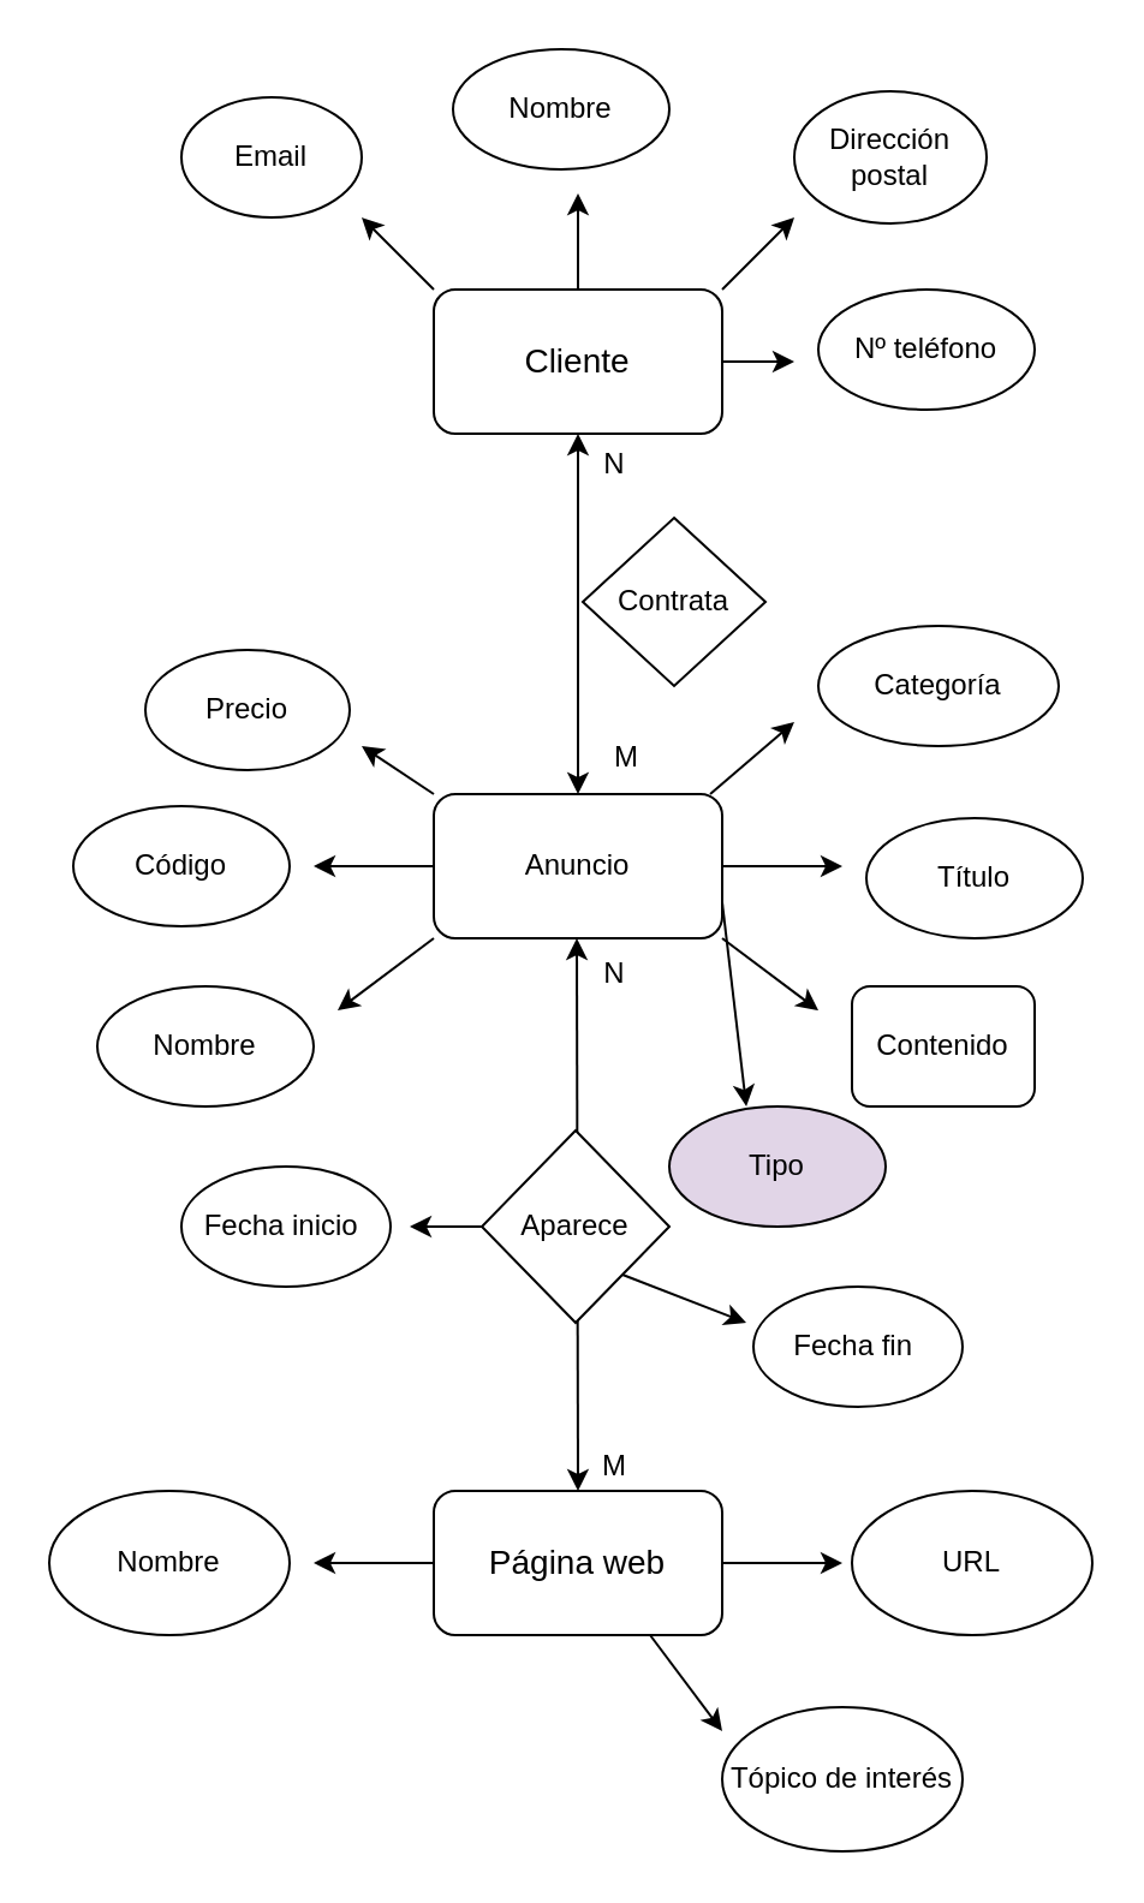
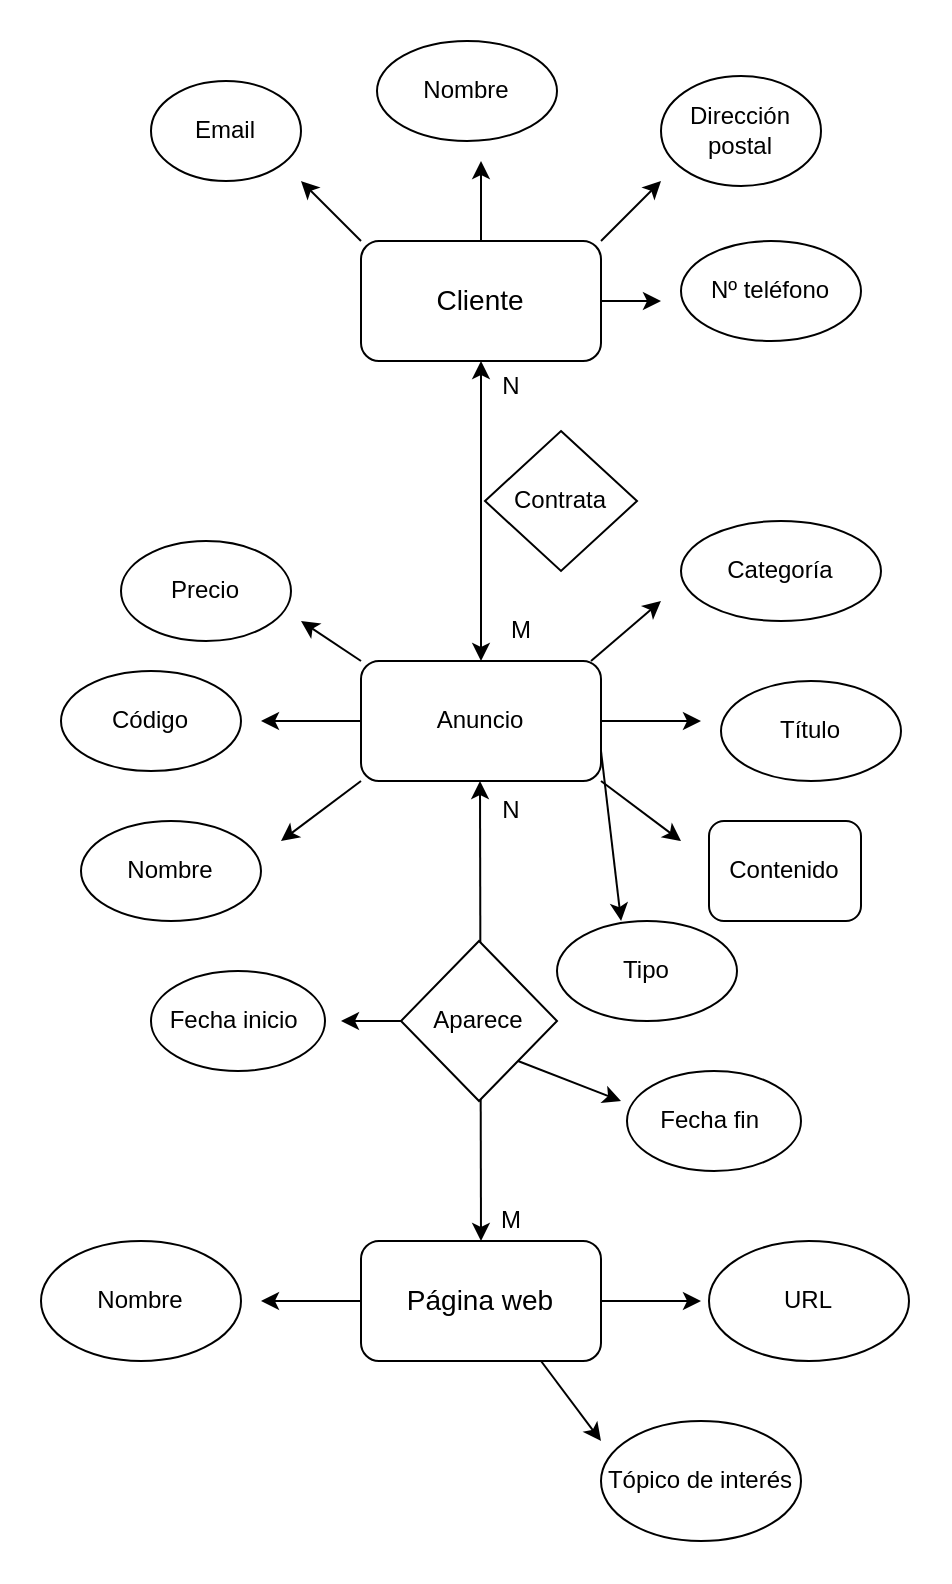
  <mxCell id="0" />
  <mxCell id="1" parent="0" />
  <mxCell id="2" style="edgeStyle=none;html=1;exitX=0;exitY=0;exitDx=0;exitDy=0;" edge="1" parent="1" source="6"><mxGeometry relative="1" as="geometry"><mxPoint x="150" y="90" as="targetPoint" /></mxGeometry></mxCell>
  <mxCell id="3" style="edgeStyle=none;html=1;exitX=0.5;exitY=0;exitDx=0;exitDy=0;" edge="1" parent="1" source="6"><mxGeometry relative="1" as="geometry"><mxPoint x="240" y="80" as="targetPoint" /></mxGeometry></mxCell>
  <mxCell id="4" style="edgeStyle=none;html=1;exitX=1;exitY=0;exitDx=0;exitDy=0;" edge="1" parent="1" source="6"><mxGeometry relative="1" as="geometry"><mxPoint x="330" y="90" as="targetPoint" /></mxGeometry></mxCell>
  <mxCell id="5" style="edgeStyle=none;html=1;exitX=1;exitY=0.5;exitDx=0;exitDy=0;" edge="1" parent="1" source="6"><mxGeometry relative="1" as="geometry"><mxPoint x="330" y="150" as="targetPoint" /></mxGeometry></mxCell>
  <mxCell id="6" value="&lt;font style=&quot;font-size: 14px;&quot;&gt;Cliente&lt;/font&gt;" style="rounded=1;whiteSpace=wrap;html=1;" vertex="1" parent="1"><mxGeometry x="180" y="120" width="120" height="60" as="geometry" /></mxCell>
  <mxCell id="7" value="Nombre" style="ellipse;whiteSpace=wrap;html=1;" vertex="1" parent="1"><mxGeometry x="188" y="20" width="90" height="50" as="geometry" /></mxCell>
  <mxCell id="8" value="Dirección postal" style="ellipse;whiteSpace=wrap;html=1;" vertex="1" parent="1"><mxGeometry x="330" y="37.5" width="80" height="55" as="geometry" /></mxCell>
  <mxCell id="9" value="Nº teléfono" style="ellipse;whiteSpace=wrap;html=1;" vertex="1" parent="1"><mxGeometry x="340" y="120" width="90" height="50" as="geometry" /></mxCell>
  <mxCell id="10" value="Email" style="ellipse;whiteSpace=wrap;html=1;" vertex="1" parent="1"><mxGeometry x="75" y="40" width="75" height="50" as="geometry" /></mxCell>
  <mxCell id="11" style="edgeStyle=none;html=1;exitX=0;exitY=0.5;exitDx=0;exitDy=0;" edge="1" parent="1" source="17"><mxGeometry relative="1" as="geometry"><mxPoint x="130" y="360" as="targetPoint" /></mxGeometry></mxCell>
  <mxCell id="12" style="edgeStyle=none;html=1;exitX=1;exitY=0.5;exitDx=0;exitDy=0;" edge="1" parent="1" source="17"><mxGeometry relative="1" as="geometry"><mxPoint x="350" y="360" as="targetPoint" /></mxGeometry></mxCell>
  <mxCell id="13" style="edgeStyle=none;html=1;exitX=1;exitY=1;exitDx=0;exitDy=0;" edge="1" parent="1" source="17"><mxGeometry relative="1" as="geometry"><mxPoint x="340" y="420" as="targetPoint" /></mxGeometry></mxCell>
  <mxCell id="14" style="edgeStyle=none;html=1;exitX=0;exitY=1;exitDx=0;exitDy=0;" edge="1" parent="1" source="17"><mxGeometry relative="1" as="geometry"><mxPoint x="140" y="420" as="targetPoint" /></mxGeometry></mxCell>
  <mxCell id="15" style="edgeStyle=none;html=1;exitX=0;exitY=0;exitDx=0;exitDy=0;" edge="1" parent="1" source="17"><mxGeometry relative="1" as="geometry"><mxPoint x="150" y="310" as="targetPoint" /></mxGeometry></mxCell>
  <mxCell id="16" style="edgeStyle=none;html=1;exitX=1;exitY=0.75;exitDx=0;exitDy=0;entryX=0.356;entryY=0;entryDx=0;entryDy=0;entryPerimeter=0;" edge="1" parent="1" source="17" target="25"><mxGeometry relative="1" as="geometry"><mxPoint x="299.667" y="460" as="targetPoint" /><mxPoint x="300" y="390" as="sourcePoint" /></mxGeometry></mxCell>
  <mxCell id="17" value="Anuncio" style="rounded=1;whiteSpace=wrap;html=1;" vertex="1" parent="1"><mxGeometry x="180" y="330" width="120" height="60" as="geometry" /></mxCell>
  <mxCell id="18" value="Código" style="ellipse;whiteSpace=wrap;html=1;" vertex="1" parent="1"><mxGeometry x="30" y="335" width="90" height="50" as="geometry" /></mxCell>
  <mxCell id="19" value="Nombre" style="ellipse;whiteSpace=wrap;html=1;" vertex="1" parent="1"><mxGeometry x="40" y="410" width="90" height="50" as="geometry" /></mxCell>
  <mxCell id="20" value="Título" style="ellipse;whiteSpace=wrap;html=1;" vertex="1" parent="1"><mxGeometry x="360" y="340" width="90" height="50" as="geometry" /></mxCell>
  <mxCell id="21" value="Contenido" style="whiteSpace=wrap;html=1;rounded=1;" vertex="1" parent="1"><mxGeometry x="354" y="410" width="76" height="50" as="geometry" /></mxCell>
  <mxCell id="22" value="Precio" style="ellipse;whiteSpace=wrap;html=1;" vertex="1" parent="1"><mxGeometry x="60" y="270" width="85" height="50" as="geometry" /></mxCell>
  <mxCell id="23" value="" style="endArrow=classic;startArrow=classic;html=1;entryX=0.5;entryY=1;entryDx=0;entryDy=0;" edge="1" parent="1" target="6"><mxGeometry width="50" height="50" relative="1" as="geometry"><mxPoint x="240" y="330" as="sourcePoint" /><mxPoint x="290" y="280" as="targetPoint" /></mxGeometry></mxCell>
  <mxCell id="24" value="Contrata" style="rhombus;whiteSpace=wrap;html=1;" vertex="1" parent="1"><mxGeometry x="242" y="215" width="76" height="70" as="geometry" /></mxCell>
- <mxCell id="25" value="Tipo" style="ellipse;whiteSpace=wrap;html=1;fillColor=#e1d5e7;" vertex="1" parent="1"><mxGeometry x="278" y="460" width="90" height="50" as="geometry" /></mxCell>
+ <mxCell id="25" value="Tipo" style="ellipse;whiteSpace=wrap;html=1;" vertex="1" parent="1"><mxGeometry x="278" y="460" width="90" height="50" as="geometry" /></mxCell>
  <mxCell id="26" value="Categoría" style="ellipse;whiteSpace=wrap;html=1;" vertex="1" parent="1"><mxGeometry x="340" y="260" width="100" height="50" as="geometry" /></mxCell>
  <mxCell id="27" value="" style="endArrow=classic;startArrow=classic;html=1;" edge="1" parent="1"><mxGeometry width="50" height="50" relative="1" as="geometry"><mxPoint x="240" y="620" as="sourcePoint" /><mxPoint x="239.5" y="390" as="targetPoint" /></mxGeometry></mxCell>
  <mxCell id="28" style="edgeStyle=none;html=1;exitX=1;exitY=0.5;exitDx=0;exitDy=0;" edge="1" parent="1" source="31"><mxGeometry relative="1" as="geometry"><mxPoint x="350" y="650" as="targetPoint" /></mxGeometry></mxCell>
  <mxCell id="29" style="edgeStyle=none;html=1;exitX=0;exitY=0.5;exitDx=0;exitDy=0;" edge="1" parent="1" source="31"><mxGeometry relative="1" as="geometry"><mxPoint x="130" y="650" as="targetPoint" /></mxGeometry></mxCell>
  <mxCell id="30" style="edgeStyle=none;html=1;exitX=0.75;exitY=1;exitDx=0;exitDy=0;" edge="1" parent="1" source="31"><mxGeometry relative="1" as="geometry"><mxPoint x="300" y="720" as="targetPoint" /></mxGeometry></mxCell>
  <mxCell id="31" value="&lt;font style=&quot;font-size: 14px;&quot;&gt;Página web&lt;/font&gt;" style="rounded=1;whiteSpace=wrap;html=1;" vertex="1" parent="1"><mxGeometry x="180" y="620" width="120" height="60" as="geometry" /></mxCell>
  <mxCell id="32" value="URL" style="ellipse;whiteSpace=wrap;html=1;" vertex="1" parent="1"><mxGeometry x="354" y="620" width="100" height="60" as="geometry" /></mxCell>
  <mxCell id="33" value="Nombre" style="ellipse;whiteSpace=wrap;html=1;" vertex="1" parent="1"><mxGeometry x="20" y="620" width="100" height="60" as="geometry" /></mxCell>
  <mxCell id="34" value="Tópico de interés" style="ellipse;whiteSpace=wrap;html=1;" vertex="1" parent="1"><mxGeometry x="300" y="710" width="100" height="60" as="geometry" /></mxCell>
  <mxCell id="35" style="edgeStyle=none;html=1;exitX=0;exitY=0.5;exitDx=0;exitDy=0;" edge="1" parent="1" source="37"><mxGeometry relative="1" as="geometry"><mxPoint x="170" y="510" as="targetPoint" /></mxGeometry></mxCell>
  <mxCell id="36" style="edgeStyle=none;html=1;exitX=1;exitY=1;exitDx=0;exitDy=0;" edge="1" parent="1" source="37"><mxGeometry relative="1" as="geometry"><mxPoint x="310" y="550" as="targetPoint" /></mxGeometry></mxCell>
  <mxCell id="37" value="Aparece" style="rhombus;whiteSpace=wrap;html=1;" vertex="1" parent="1"><mxGeometry x="200" y="470" width="78" height="80" as="geometry" /></mxCell>
  <mxCell id="38" value="Fecha inicio&amp;nbsp;" style="ellipse;whiteSpace=wrap;html=1;" vertex="1" parent="1"><mxGeometry x="75" y="485" width="87" height="50" as="geometry" /></mxCell>
  <mxCell id="39" value="M" style="text;html=1;align=center;verticalAlign=middle;resizable=0;points=[];autosize=1;strokeColor=none;fillColor=none;" vertex="1" parent="1"><mxGeometry x="245" y="300" width="30" height="30" as="geometry" /></mxCell>
  <mxCell id="40" value="N" style="text;html=1;align=center;verticalAlign=middle;resizable=0;points=[];autosize=1;strokeColor=none;fillColor=none;" vertex="1" parent="1"><mxGeometry x="240" y="178" width="30" height="30" as="geometry" /></mxCell>
  <mxCell id="41" value="M" style="text;html=1;align=center;verticalAlign=middle;resizable=0;points=[];autosize=1;strokeColor=none;fillColor=none;" vertex="1" parent="1"><mxGeometry x="240" y="595" width="30" height="30" as="geometry" /></mxCell>
  <mxCell id="42" value="N" style="text;html=1;align=center;verticalAlign=middle;resizable=0;points=[];autosize=1;strokeColor=none;fillColor=none;" vertex="1" parent="1"><mxGeometry x="240" y="390" width="30" height="30" as="geometry" /></mxCell>
  <mxCell id="43" value="" style="endArrow=classic;html=1;" edge="1" parent="1"><mxGeometry width="50" height="50" relative="1" as="geometry"><mxPoint x="295" y="330" as="sourcePoint" /><mxPoint x="330" y="300" as="targetPoint" /></mxGeometry></mxCell>
  <mxCell id="44" value="Fecha fin&amp;nbsp;" style="ellipse;whiteSpace=wrap;html=1;" vertex="1" parent="1"><mxGeometry x="313" y="535" width="87" height="50" as="geometry" /></mxCell>
